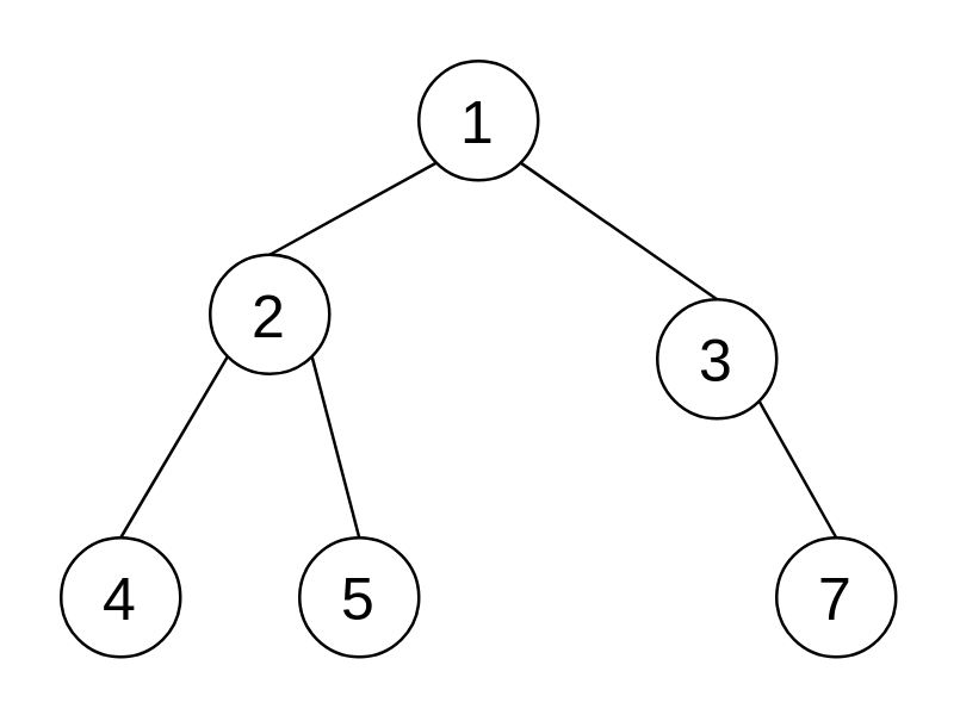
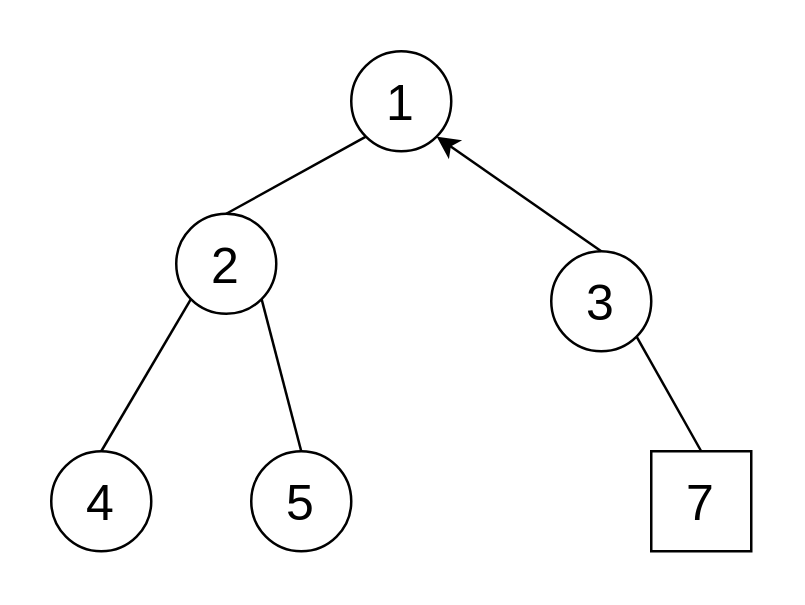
  <mxCell id="0" />
  <mxCell id="1" parent="0" />
  <mxCell id="2" value="&lt;font style=&quot;font-size: 20px;&quot;&gt;1&lt;/font&gt;" style="ellipse;whiteSpace=wrap;html=1;" parent="1" vertex="1"><mxGeometry x="140" y="20" width="40" height="40" as="geometry" /></mxCell>
  <mxCell id="3" value="&lt;font style=&quot;font-size: 20px;&quot;&gt;2&lt;/font&gt;" style="ellipse;whiteSpace=wrap;html=1;" parent="1" vertex="1"><mxGeometry x="70" y="85" width="40" height="40" as="geometry" /></mxCell>
  <mxCell id="4" value="&lt;font style=&quot;font-size: 20px;&quot;&gt;3&lt;/font&gt;" style="ellipse;whiteSpace=wrap;html=1;" parent="1" vertex="1"><mxGeometry x="220" y="100" width="40" height="40" as="geometry" /></mxCell>
  <mxCell id="5" value="&lt;font style=&quot;font-size: 20px;&quot;&gt;4&lt;/font&gt;" style="ellipse;whiteSpace=wrap;html=1;" parent="1" vertex="1"><mxGeometry x="20" y="180" width="40" height="40" as="geometry" /></mxCell>
  <mxCell id="6" value="&lt;font style=&quot;font-size: 20px;&quot;&gt;5&lt;/font&gt;" style="ellipse;whiteSpace=wrap;html=1;" parent="1" vertex="1"><mxGeometry x="100" y="180" width="40" height="40" as="geometry" /></mxCell>
- <mxCell id="7" value="&lt;font style=&quot;font-size: 20px;&quot;&gt;7&lt;/font&gt;" style="ellipse;whiteSpace=wrap;html=1;" parent="1" vertex="1"><mxGeometry x="260" y="180" width="40" height="40" as="geometry" /></mxCell>
+ <mxCell id="7" value="&lt;font style=&quot;font-size: 20px;&quot;&gt;7&lt;/font&gt;" style="whiteSpace=wrap;html=1;rounded=0;" parent="1" vertex="1"><mxGeometry x="260" y="180" width="40" height="40" as="geometry" /></mxCell>
  <mxCell id="8" value="" style="endArrow=none;html=1;rounded=0;fontSize=20;entryX=0;entryY=1;entryDx=0;entryDy=0;exitX=0.5;exitY=0;exitDx=0;exitDy=0;" parent="1" source="3" target="2" edge="1"><mxGeometry width="50" height="50" relative="1" as="geometry"><mxPoint x="150" y="300" as="sourcePoint" /><mxPoint x="200" y="250" as="targetPoint" /></mxGeometry></mxCell>
  <mxCell id="9" value="" style="endArrow=none;html=1;rounded=0;fontSize=20;entryX=0;entryY=1;entryDx=0;entryDy=0;exitX=0.5;exitY=0;exitDx=0;exitDy=0;" parent="1" source="5" target="3" edge="1"><mxGeometry width="50" height="50" relative="1" as="geometry"><mxPoint x="150" y="300" as="sourcePoint" /><mxPoint x="200" y="250" as="targetPoint" /></mxGeometry></mxCell>
  <mxCell id="10" value="" style="endArrow=none;html=1;rounded=0;fontSize=20;entryX=1;entryY=1;entryDx=0;entryDy=0;exitX=0.5;exitY=0;exitDx=0;exitDy=0;" parent="1" source="6" target="3" edge="1"><mxGeometry width="50" height="50" relative="1" as="geometry"><mxPoint x="150" y="300" as="sourcePoint" /><mxPoint x="200" y="250" as="targetPoint" /></mxGeometry></mxCell>
- <mxCell id="11" value="" style="endArrow=none;html=1;rounded=0;fontSize=20;entryX=1;entryY=1;entryDx=0;entryDy=0;exitX=0.5;exitY=0;exitDx=0;exitDy=0;" parent="1" source="4" target="2" edge="1"><mxGeometry width="50" height="50" relative="1" as="geometry"><mxPoint x="40" y="180" as="sourcePoint" /><mxPoint x="200" y="250" as="targetPoint" /></mxGeometry></mxCell>
+ <mxCell id="11" value="" style="endArrow=classic;html=1;rounded=0;fontSize=20;entryX=1;entryY=1;entryDx=0;entryDy=0;exitX=0.5;exitY=0;exitDx=0;exitDy=0;" parent="1" source="4" target="2" edge="1"><mxGeometry width="50" height="50" relative="1" as="geometry"><mxPoint x="40" y="180" as="sourcePoint" /><mxPoint x="200" y="250" as="targetPoint" /></mxGeometry></mxCell>
  <mxCell id="12" value="" style="endArrow=none;html=1;rounded=0;fontSize=20;entryX=1;entryY=1;entryDx=0;entryDy=0;exitX=0.5;exitY=0;exitDx=0;exitDy=0;" parent="1" source="7" target="4" edge="1"><mxGeometry width="50" height="50" relative="1" as="geometry"><mxPoint x="150" y="300" as="sourcePoint" /><mxPoint x="200" y="250" as="targetPoint" /></mxGeometry></mxCell>
